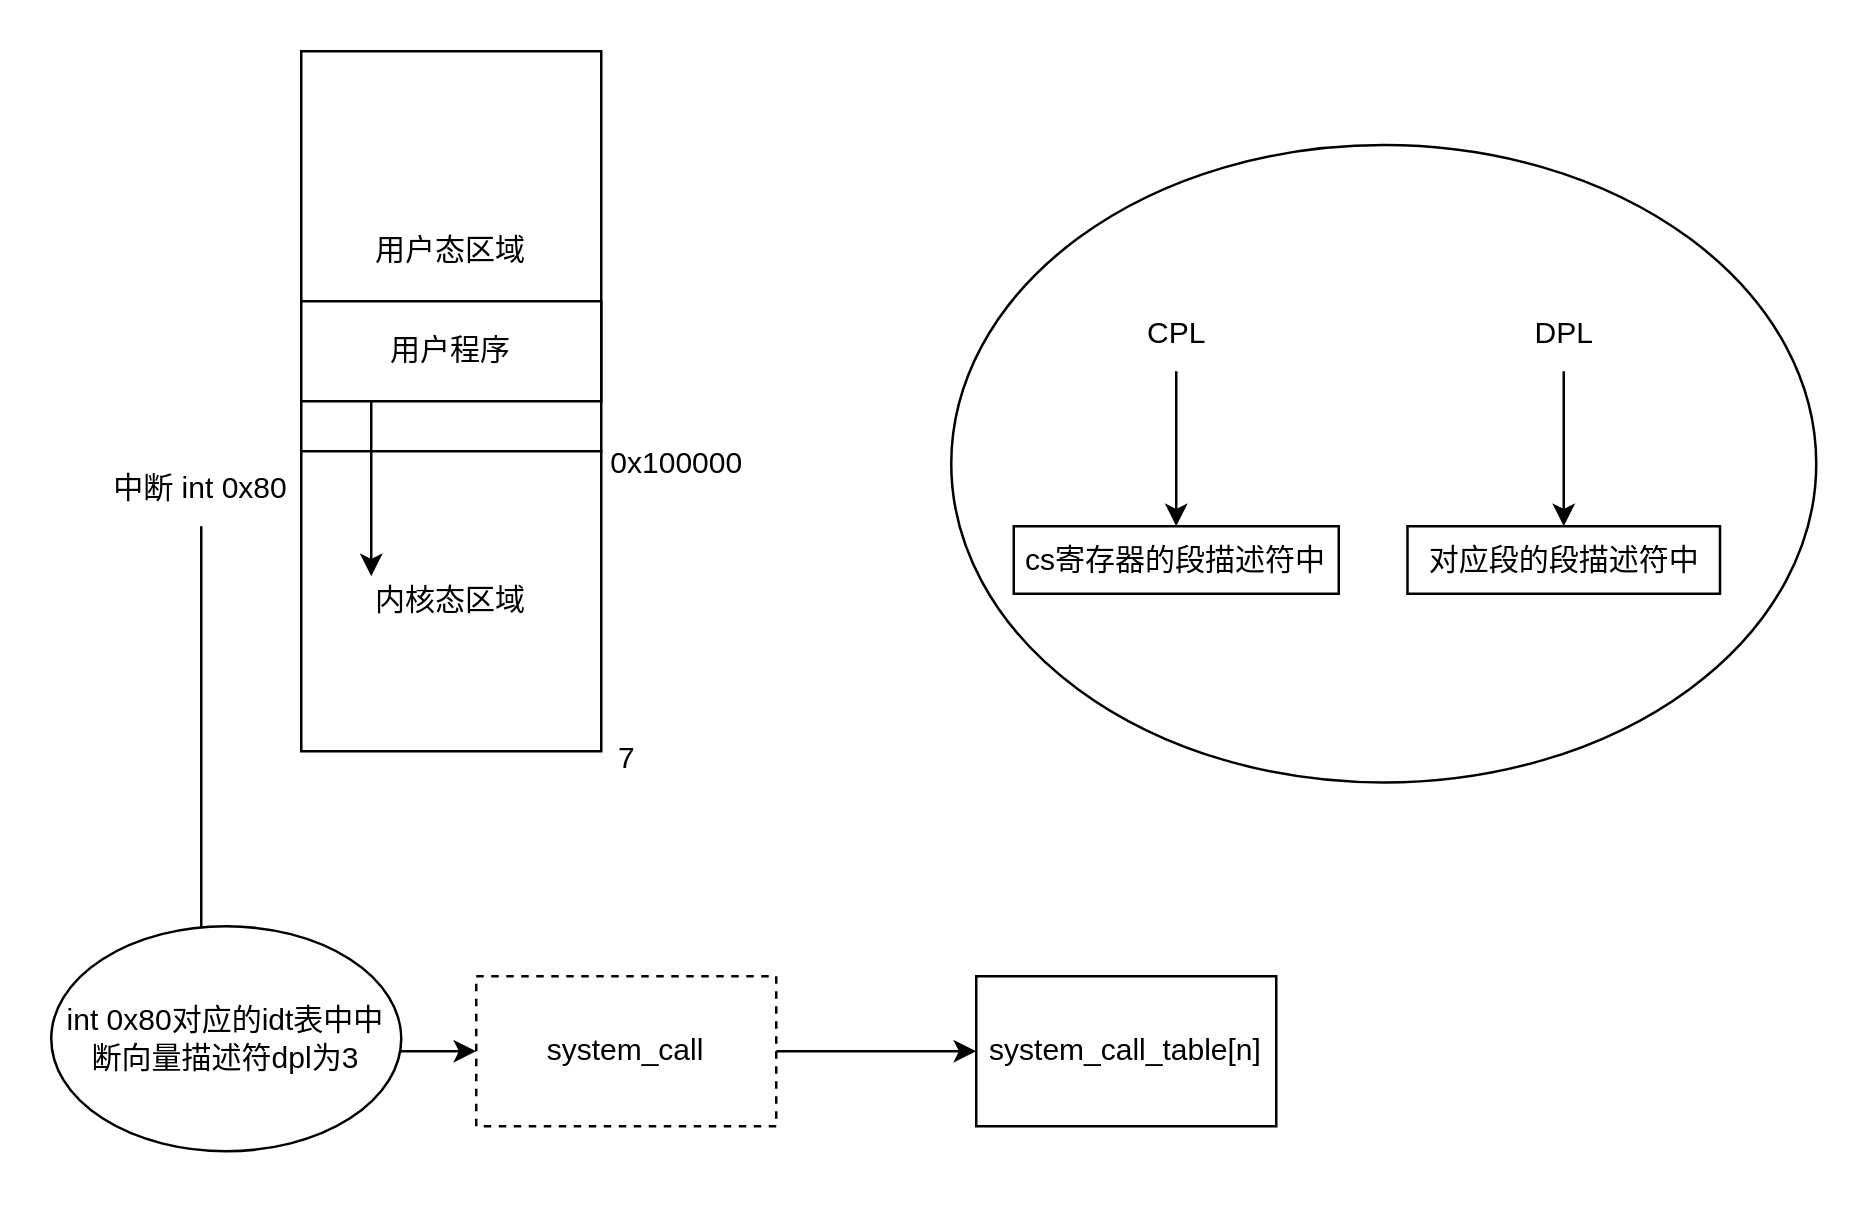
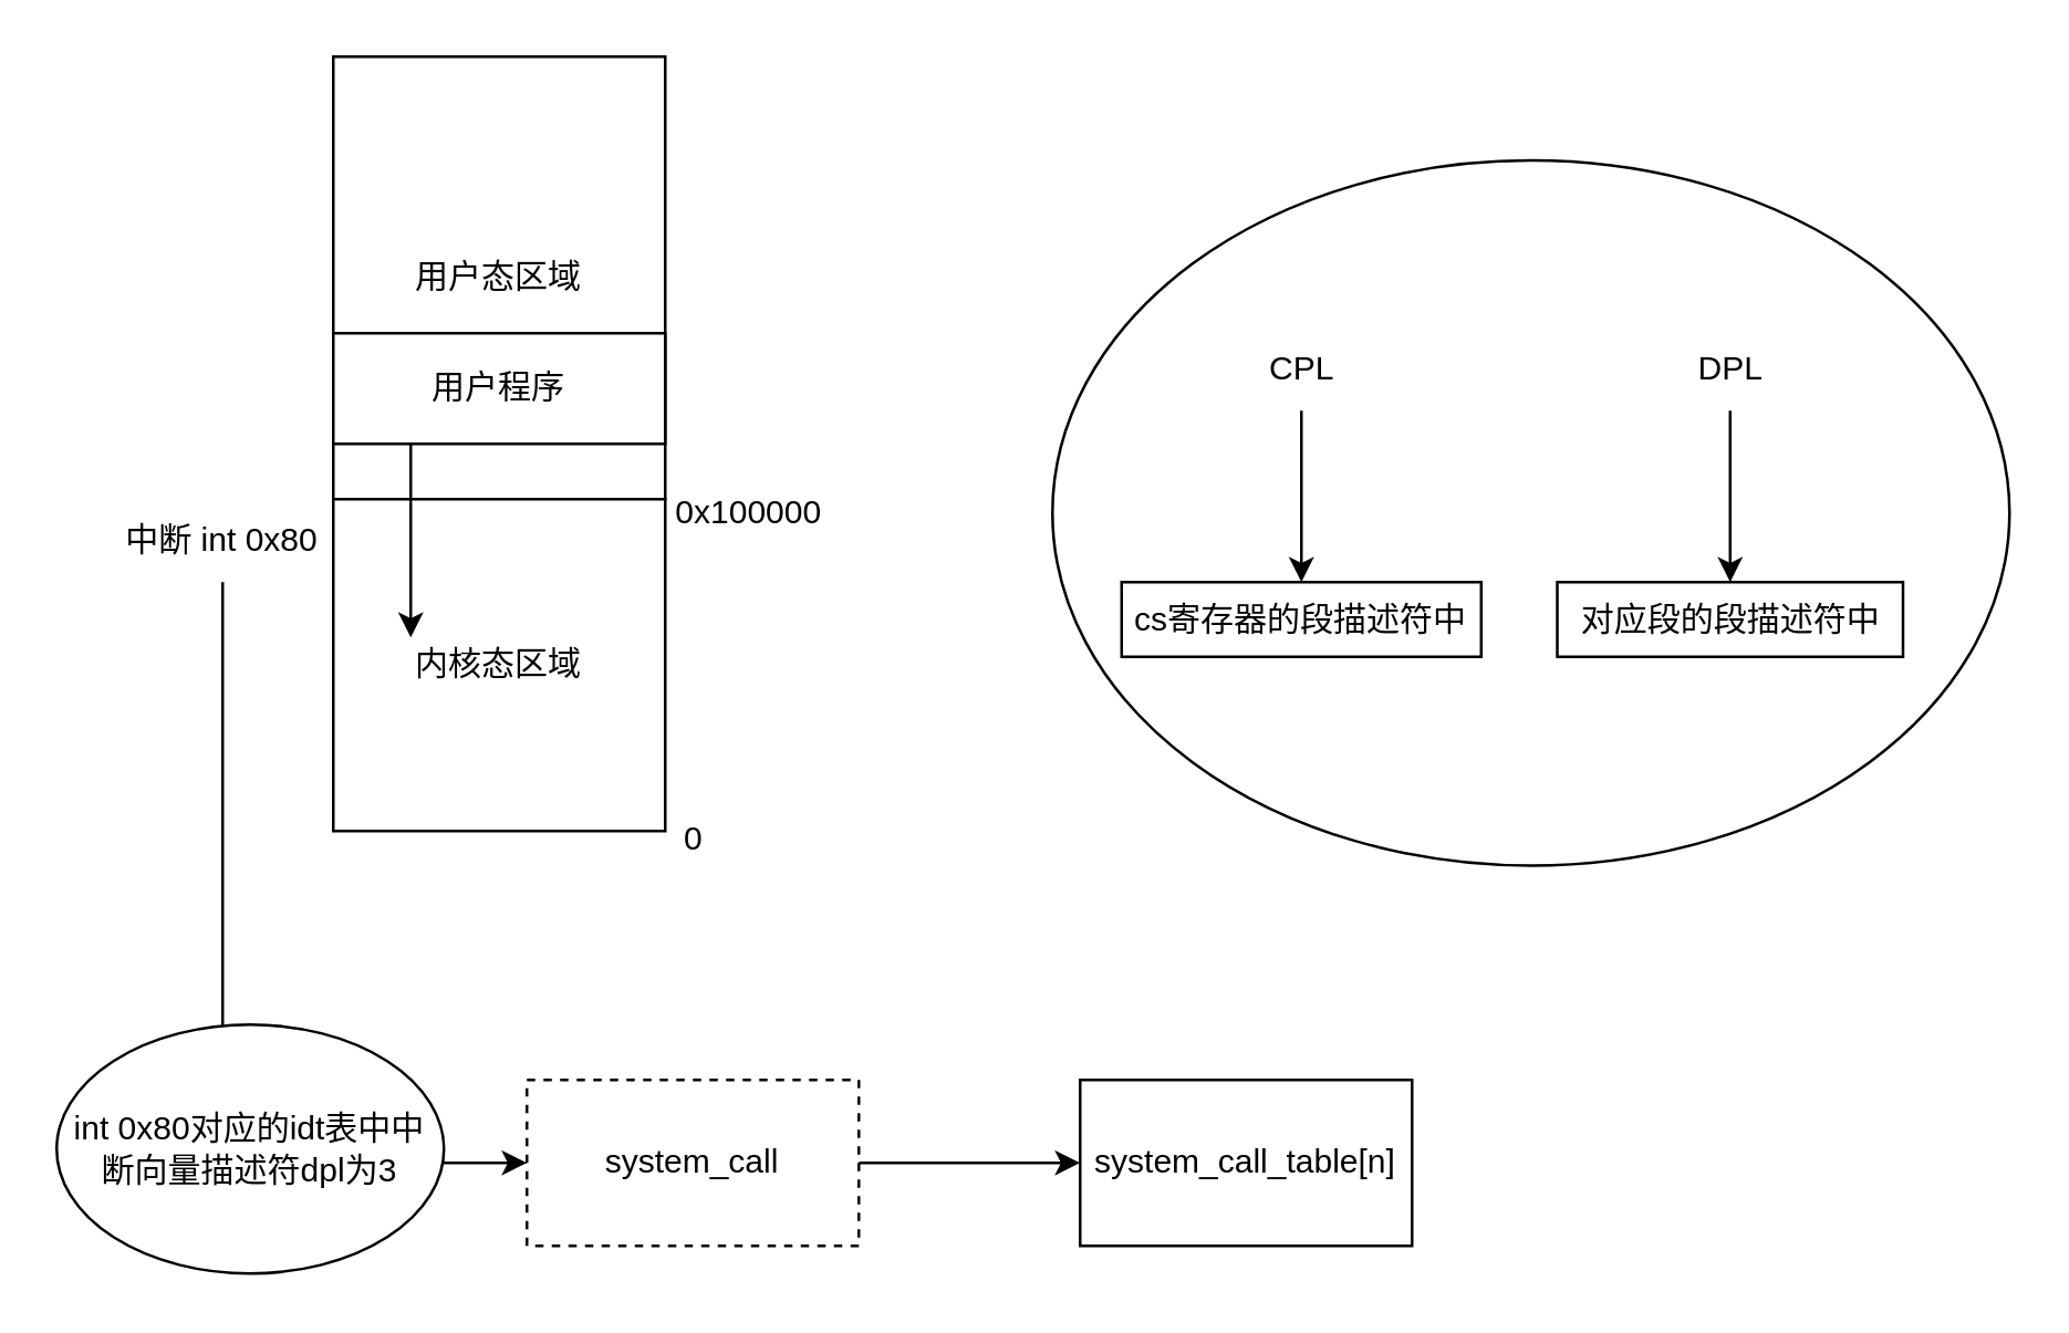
  <mxCell id="0" />
  <mxCell id="1" parent="0" />
  <mxCell id="2" value="" style="ellipse;whiteSpace=wrap;html=1;" vertex="1" parent="1"><mxGeometry x="380" y="57.5" width="346" height="255" as="geometry" /></mxCell>
  <mxCell id="3" value="用户态区域" style="rounded=0;whiteSpace=wrap;html=1;" vertex="1" parent="1"><mxGeometry x="120" y="20" width="120" height="160" as="geometry" /></mxCell>
  <mxCell id="4" value="内核态区域" style="rounded=0;whiteSpace=wrap;html=1;" vertex="1" parent="1"><mxGeometry x="120" y="180" width="120" height="120" as="geometry" /></mxCell>
  <mxCell id="5" value="用户程序" style="rounded=0;whiteSpace=wrap;html=1;" vertex="1" parent="1"><mxGeometry x="120" y="120" width="120" height="40" as="geometry" /></mxCell>
- <mxCell id="6" value="7" style="text;html=1;align=center;verticalAlign=middle;resizable=0;points=[];autosize=1;strokeColor=none;fillColor=none;" vertex="1" parent="1"><mxGeometry x="235" y="288" width="30" height="30" as="geometry" /></mxCell>
+ <mxCell id="6" value="0" style="text;html=1;align=center;verticalAlign=middle;resizable=0;points=[];autosize=1;strokeColor=none;fillColor=none;" vertex="1" parent="1"><mxGeometry x="235" y="288" width="30" height="30" as="geometry" /></mxCell>
  <mxCell id="7" value="0x100000" style="text;html=1;align=center;verticalAlign=middle;resizable=0;points=[];autosize=1;strokeColor=none;fillColor=none;" vertex="1" parent="1"><mxGeometry x="230" y="170" width="80" height="30" as="geometry" /></mxCell>
  <mxCell id="8" value="" style="endArrow=classic;html=1;rounded=0;entryX=0.5;entryY=0.417;entryDx=0;entryDy=0;entryPerimeter=0;" edge="1" parent="1"><mxGeometry width="50" height="50" relative="1" as="geometry"><mxPoint x="148" y="160" as="sourcePoint" /><mxPoint x="148" y="230.04" as="targetPoint" /></mxGeometry></mxCell>
  <mxCell id="9" style="edgeStyle=orthogonalEdgeStyle;rounded=0;orthogonalLoop=1;jettySize=auto;html=1;entryX=0;entryY=0.5;entryDx=0;entryDy=0;" edge="1" parent="1" source="10" target="18"><mxGeometry relative="1" as="geometry"><Array as="points"><mxPoint x="80" y="420" /></Array></mxGeometry></mxCell>
  <mxCell id="10" value="中断 int 0x80" style="text;html=1;align=center;verticalAlign=middle;whiteSpace=wrap;rounded=0;" vertex="1" parent="1"><mxGeometry x="30" y="180" width="100" height="30" as="geometry" /></mxCell>
  <mxCell id="11" value="" style="edgeStyle=orthogonalEdgeStyle;rounded=0;orthogonalLoop=1;jettySize=auto;html=1;" edge="1" parent="1" source="12" target="13"><mxGeometry relative="1" as="geometry" /></mxCell>
  <mxCell id="12" value="CPL" style="text;html=1;align=center;verticalAlign=middle;resizable=0;points=[];autosize=1;strokeColor=none;fillColor=none;" vertex="1" parent="1"><mxGeometry x="445" y="118" width="50" height="30" as="geometry" /></mxCell>
  <mxCell id="13" value="cs寄存器的段描述符中" style="whiteSpace=wrap;html=1;" vertex="1" parent="1"><mxGeometry x="405" y="210" width="130" height="27" as="geometry" /></mxCell>
  <mxCell id="14" value="" style="edgeStyle=orthogonalEdgeStyle;rounded=0;orthogonalLoop=1;jettySize=auto;html=1;" edge="1" parent="1" source="15" target="16"><mxGeometry relative="1" as="geometry" /></mxCell>
  <mxCell id="15" value="DPL" style="text;html=1;align=center;verticalAlign=middle;resizable=0;points=[];autosize=1;strokeColor=none;fillColor=none;" vertex="1" parent="1"><mxGeometry x="600" y="118" width="50" height="30" as="geometry" /></mxCell>
  <mxCell id="16" value="对应段的段描述符中" style="whiteSpace=wrap;html=1;" vertex="1" parent="1"><mxGeometry x="562.5" y="210" width="125" height="27" as="geometry" /></mxCell>
  <mxCell id="17" value="" style="edgeStyle=orthogonalEdgeStyle;rounded=0;orthogonalLoop=1;jettySize=auto;html=1;" edge="1" parent="1" source="18" target="19"><mxGeometry relative="1" as="geometry" /></mxCell>
  <mxCell id="18" value="system_call" style="whiteSpace=wrap;html=1;dashed=1;" vertex="1" parent="1"><mxGeometry x="190" y="390" width="120" height="60" as="geometry" /></mxCell>
  <mxCell id="19" value="system_call_table[n]" style="whiteSpace=wrap;html=1;" vertex="1" parent="1"><mxGeometry x="390" y="390" width="120" height="60" as="geometry" /></mxCell>
  <mxCell id="20" value="int 0x80对应的idt表中中断向量描述符dpl为3" style="ellipse;whiteSpace=wrap;html=1;" vertex="1" parent="1"><mxGeometry x="20" y="370" width="140" height="90" as="geometry" /></mxCell>
